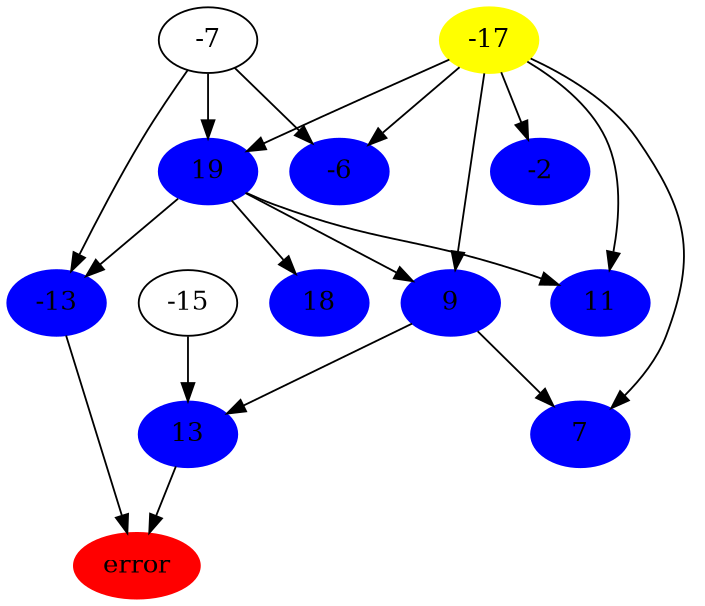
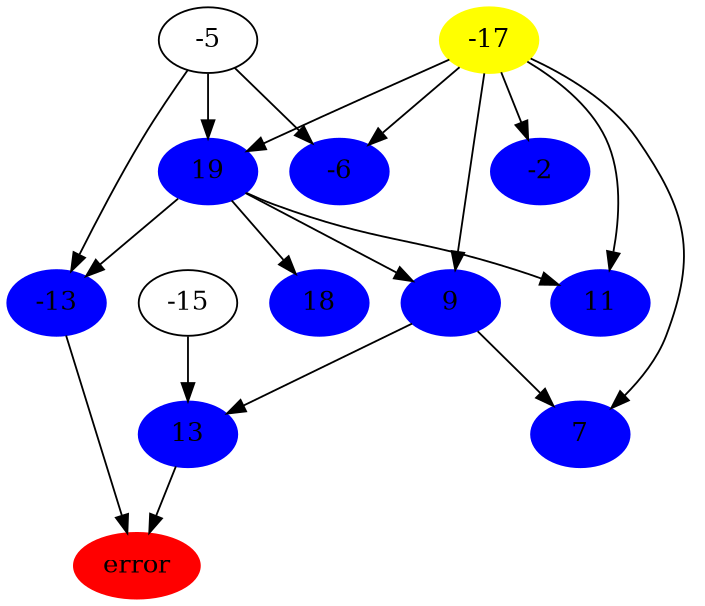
  digraph {
    node [color=blue style=filled]
    error [color=red]
    -17 [color=yellow]
    -2
    19
    -6
    9
    11
    7
    18
    -13
    13
    -15 [color="" style=""]
-   -5 [label=-7 color="" style=""]
+   -5 [color="" style=""]
    -17 -> -2
    -17 -> 19
    -17 -> -6
    -17 -> 9
    -17 -> 11
    -17 -> 7
    19 -> 9
    19 -> 11
    19 -> 18
    19 -> -13
    9 -> 7
    9 -> 13
    -13 -> error
    13 -> error
    -15 -> 13
    -5 -> 19
    -5 -> -6
    -5 -> -13
  }
